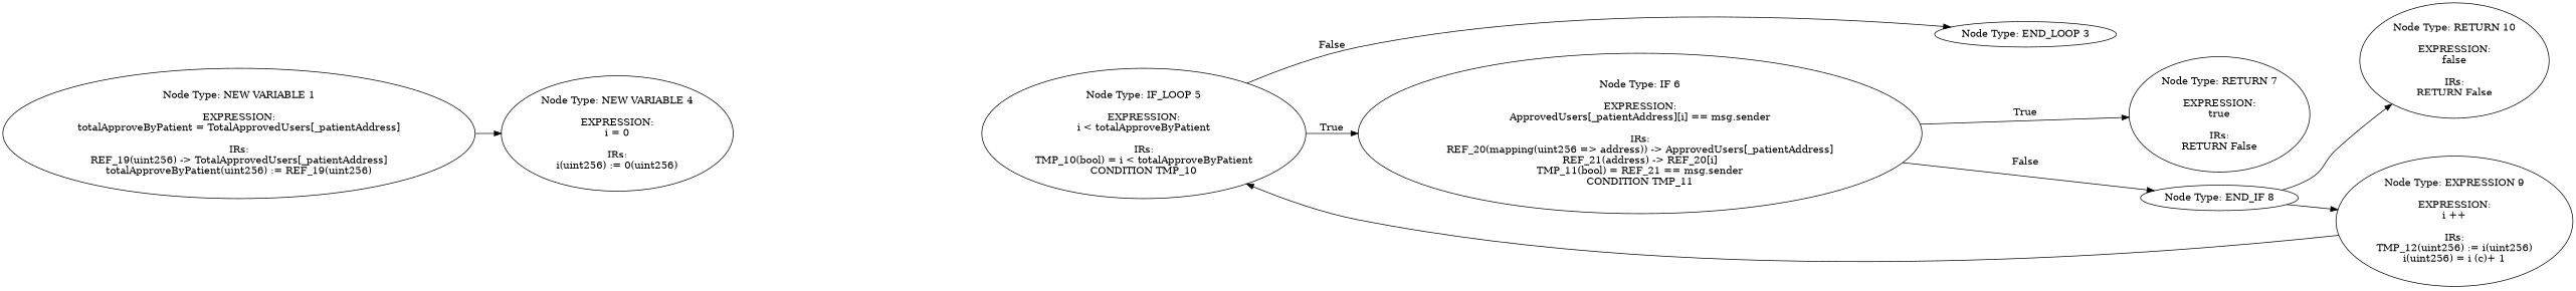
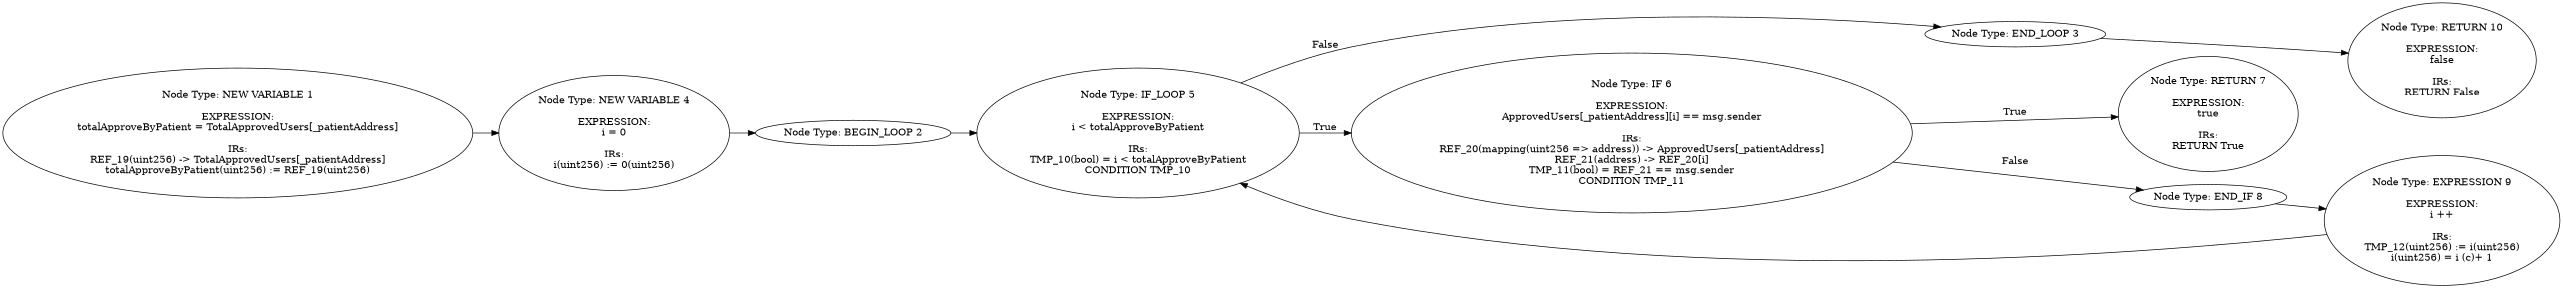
  digraph {
    rankdir=LR
    n1 [label="Node Type: NEW VARIABLE 1\n\nEXPRESSION:\ntotalApproveByPatient = TotalApprovedUsers[_patientAddress]\n\nIRs:\nREF_19(uint256) -> TotalApprovedUsers[_patientAddress]\ntotalApproveByPatient(uint256) := REF_19(uint256)"]
    n2 [label="Node Type: NEW VARIABLE 4\n\nEXPRESSION:\ni = 0\n\nIRs:\ni(uint256) := 0(uint256)"]
+   n3 [label="Node Type: BEGIN_LOOP 2\n"]
    n4 [label="Node Type: IF_LOOP 5\n\nEXPRESSION:\ni < totalApproveByPatient\n\nIRs:\nTMP_10(bool) = i < totalApproveByPatient\nCONDITION TMP_10"]
    n5 [label="Node Type: END_LOOP 3\n"]
    n6 [label="Node Type: IF 6\n\nEXPRESSION:\nApprovedUsers[_patientAddress][i] == msg.sender\n\nIRs:\nREF_20(mapping(uint256 => address)) -> ApprovedUsers[_patientAddress]\nREF_21(address) -> REF_20[i]\nTMP_11(bool) = REF_21 == msg.sender\nCONDITION TMP_11"]
    n7 [label="Node Type: RETURN 10\n\nEXPRESSION:\nfalse\n\nIRs:\nRETURN False"]
-   n8 [label="Node Type: RETURN 7\n\nEXPRESSION:\ntrue\n\nIRs:\nRETURN False"]
+   n8 [label="Node Type: RETURN 7\n\nEXPRESSION:\ntrue\n\nIRs:\nRETURN True"]
    n9 [label="Node Type: END_IF 8\n"]
    n10 [label="Node Type: EXPRESSION 9\n\nEXPRESSION:\ni ++\n\nIRs:\nTMP_12(uint256) := i(uint256)\ni(uint256) = i (c)+ 1"]
    n1 -> n2
+   n2 -> n3
+   n3 -> n4
    n4 -> n5 [label=False]
    n4 -> n6 [label=True]
-   n9 -> n7
+   n5 -> n7
    n6 -> n8 [label=True]
    n6 -> n9 [label=False]
    n9 -> n10
    n10 -> n4
  }
